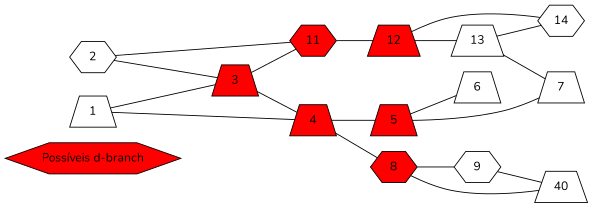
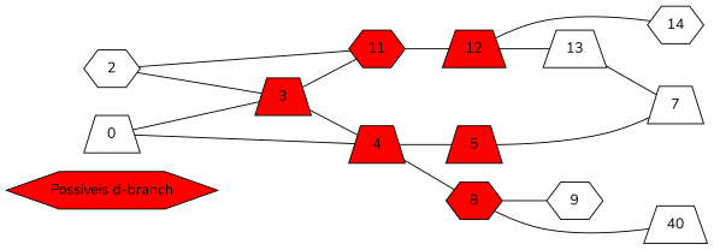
  graph {
    fontname=Nunito
    rankdir=LR
    node [fontname=Nunito shape=trapezium]
    edge [fontname=Nunito]
    n1 [fillcolor=red fontsize=14 label="Possíveis d-branch" shape=hexagon style=filled]
    3 [fillcolor=red style=filled]
    4 [fillcolor=red style=filled]
    11 [fillcolor=red shape=hexagon style=filled]
    5 [fillcolor=red style=filled]
    8 [fillcolor=red shape=hexagon style=filled]
    12 [fillcolor=red style=filled]
-   6
    7
    9 [shape=hexagon]
    n11 [label=40]
    13
    14 [shape=hexagon]
-   1
+   1 [label=0]
    2 [shape=hexagon]
    3 -- 4
    3 -- 11
    4 -- 5
    4 -- 8
    11 -- 12
-   5 -- 6
    5 -- 7
    8 -- 9
    8 -- n11
    12 -- 13
    12 -- 14
-   9 -- n11
    13 -- 7
-   13 -- 14
    1 -- 3
    1 -- 4
    2 -- 3
    2 -- 11
  }
